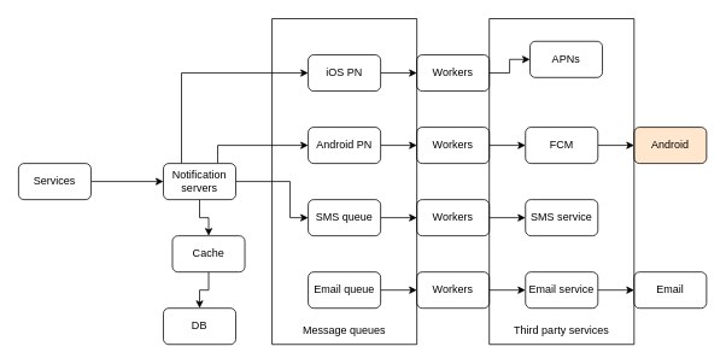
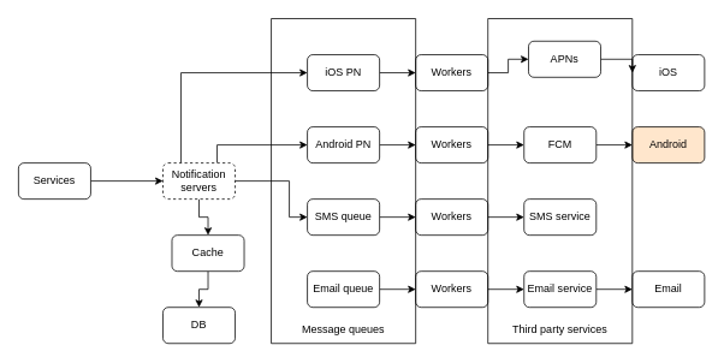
  <mxCell id="0" />
  <mxCell id="1" parent="0" />
  <mxCell id="2" style="edgeStyle=orthogonalEdgeStyle;rounded=0;orthogonalLoop=1;jettySize=auto;html=1;exitX=1;exitY=0.5;exitDx=0;exitDy=0;entryX=0;entryY=0.5;entryDx=0;entryDy=0;" edge="1" parent="1" source="3" target="8"><mxGeometry relative="1" as="geometry" /></mxCell>
  <mxCell id="3" value="Services" style="rounded=1;whiteSpace=wrap;html=1;" vertex="1" parent="1"><mxGeometry x="20" y="180" width="80" height="40" as="geometry" /></mxCell>
  <mxCell id="4" style="edgeStyle=orthogonalEdgeStyle;rounded=0;orthogonalLoop=1;jettySize=auto;html=1;exitX=0.5;exitY=1;exitDx=0;exitDy=0;entryX=0.5;entryY=0;entryDx=0;entryDy=0;" edge="1" parent="1" source="8" target="36"><mxGeometry relative="1" as="geometry" /></mxCell>
  <mxCell id="5" style="edgeStyle=orthogonalEdgeStyle;rounded=0;orthogonalLoop=1;jettySize=auto;html=1;exitX=0.25;exitY=0;exitDx=0;exitDy=0;entryX=0;entryY=0.5;entryDx=0;entryDy=0;" edge="1" parent="1" source="8" target="10"><mxGeometry relative="1" as="geometry" /></mxCell>
  <mxCell id="6" style="edgeStyle=orthogonalEdgeStyle;rounded=0;orthogonalLoop=1;jettySize=auto;html=1;exitX=0.75;exitY=0;exitDx=0;exitDy=0;entryX=0;entryY=0.5;entryDx=0;entryDy=0;" edge="1" parent="1" source="8" target="12"><mxGeometry relative="1" as="geometry" /></mxCell>
  <mxCell id="7" style="edgeStyle=orthogonalEdgeStyle;rounded=0;orthogonalLoop=1;jettySize=auto;html=1;exitX=1;exitY=0.5;exitDx=0;exitDy=0;entryX=0;entryY=0.5;entryDx=0;entryDy=0;" edge="1" parent="1" source="8" target="14"><mxGeometry relative="1" as="geometry"><Array as="points"><mxPoint x="320" y="200" /><mxPoint x="320" y="240" /></Array></mxGeometry></mxCell>
- <mxCell id="8" value="Notification servers" style="rounded=1;whiteSpace=wrap;html=1;" vertex="1" parent="1"><mxGeometry x="180" y="180" width="80" height="40" as="geometry" /></mxCell>
+ <mxCell id="8" value="Notification servers" style="rounded=1;whiteSpace=wrap;html=1;dashed=1;" vertex="1" parent="1"><mxGeometry x="180" y="180" width="80" height="40" as="geometry" /></mxCell>
  <mxCell id="9" style="edgeStyle=orthogonalEdgeStyle;rounded=0;orthogonalLoop=1;jettySize=auto;html=1;exitX=1;exitY=0.5;exitDx=0;exitDy=0;entryX=0;entryY=0.5;entryDx=0;entryDy=0;" edge="1" parent="1" source="10" target="18"><mxGeometry relative="1" as="geometry" /></mxCell>
  <mxCell id="10" value="iOS PN" style="rounded=1;whiteSpace=wrap;html=1;" vertex="1" parent="1"><mxGeometry x="340" y="60" width="80" height="40" as="geometry" /></mxCell>
  <mxCell id="11" style="edgeStyle=orthogonalEdgeStyle;rounded=0;orthogonalLoop=1;jettySize=auto;html=1;exitX=1;exitY=0.5;exitDx=0;exitDy=0;entryX=0;entryY=0.5;entryDx=0;entryDy=0;" edge="1" parent="1" source="12" target="20"><mxGeometry relative="1" as="geometry" /></mxCell>
  <mxCell id="12" value="Android PN" style="rounded=1;whiteSpace=wrap;html=1;" vertex="1" parent="1"><mxGeometry x="340" y="140" width="80" height="40" as="geometry" /></mxCell>
  <mxCell id="13" style="edgeStyle=orthogonalEdgeStyle;rounded=0;orthogonalLoop=1;jettySize=auto;html=1;exitX=1;exitY=0.5;exitDx=0;exitDy=0;entryX=0;entryY=0.5;entryDx=0;entryDy=0;" edge="1" parent="1" source="14" target="22"><mxGeometry relative="1" as="geometry" /></mxCell>
  <mxCell id="14" value="SMS queue" style="rounded=1;whiteSpace=wrap;html=1;" vertex="1" parent="1"><mxGeometry x="340" y="220" width="80" height="40" as="geometry" /></mxCell>
  <mxCell id="15" style="edgeStyle=orthogonalEdgeStyle;rounded=0;orthogonalLoop=1;jettySize=auto;html=1;exitX=1;exitY=0.5;exitDx=0;exitDy=0;" edge="1" parent="1" source="16" target="24"><mxGeometry relative="1" as="geometry" /></mxCell>
  <mxCell id="16" value="Email queue" style="rounded=1;whiteSpace=wrap;html=1;" vertex="1" parent="1"><mxGeometry x="340" y="300" width="80" height="40" as="geometry" /></mxCell>
  <mxCell id="17" style="edgeStyle=orthogonalEdgeStyle;rounded=0;orthogonalLoop=1;jettySize=auto;html=1;exitX=1;exitY=0.5;exitDx=0;exitDy=0;entryX=0;entryY=0.5;entryDx=0;entryDy=0;" edge="1" parent="1" source="18" target="29"><mxGeometry relative="1" as="geometry" /></mxCell>
  <mxCell id="18" value="Workers" style="rounded=1;whiteSpace=wrap;html=1;" vertex="1" parent="1"><mxGeometry x="460" y="60" width="80" height="40" as="geometry" /></mxCell>
  <mxCell id="19" style="edgeStyle=orthogonalEdgeStyle;rounded=0;orthogonalLoop=1;jettySize=auto;html=1;exitX=1;exitY=0.5;exitDx=0;exitDy=0;entryX=0;entryY=0.5;entryDx=0;entryDy=0;" edge="1" parent="1" source="20" target="31"><mxGeometry relative="1" as="geometry" /></mxCell>
  <mxCell id="20" value="Workers" style="rounded=1;whiteSpace=wrap;html=1;" vertex="1" parent="1"><mxGeometry x="460" y="140" width="80" height="40" as="geometry" /></mxCell>
  <mxCell id="21" style="edgeStyle=orthogonalEdgeStyle;rounded=0;orthogonalLoop=1;jettySize=auto;html=1;exitX=1;exitY=0.5;exitDx=0;exitDy=0;entryX=0;entryY=0.5;entryDx=0;entryDy=0;" edge="1" parent="1" source="22" target="32"><mxGeometry relative="1" as="geometry" /></mxCell>
  <mxCell id="22" value="Workers" style="rounded=1;whiteSpace=wrap;html=1;" vertex="1" parent="1"><mxGeometry x="460" y="220" width="80" height="40" as="geometry" /></mxCell>
  <mxCell id="23" style="edgeStyle=orthogonalEdgeStyle;rounded=0;orthogonalLoop=1;jettySize=auto;html=1;exitX=1;exitY=0.5;exitDx=0;exitDy=0;entryX=0;entryY=0.5;entryDx=0;entryDy=0;" edge="1" parent="1" source="24" target="34"><mxGeometry relative="1" as="geometry" /></mxCell>
  <mxCell id="24" value="Workers" style="rounded=1;whiteSpace=wrap;html=1;" vertex="1" parent="1"><mxGeometry x="460" y="300" width="80" height="40" as="geometry" /></mxCell>
+ <mxCell id="25" value="iOS" style="rounded=1;whiteSpace=wrap;html=1;" vertex="1" parent="1"><mxGeometry x="700" y="60" width="80" height="40" as="geometry" /></mxCell>
  <mxCell id="26" value="Android" style="rounded=1;whiteSpace=wrap;html=1;fillColor=#ffe6cc;" vertex="1" parent="1"><mxGeometry x="700" y="140" width="80" height="40" as="geometry" /></mxCell>
  <mxCell id="27" value="Email" style="rounded=1;whiteSpace=wrap;html=1;" vertex="1" parent="1"><mxGeometry x="700" y="300" width="80" height="40" as="geometry" /></mxCell>
+ <mxCell id="28" style="edgeStyle=orthogonalEdgeStyle;rounded=0;orthogonalLoop=1;jettySize=auto;html=1;exitX=1;exitY=0.5;exitDx=0;exitDy=0;entryX=0;entryY=0.5;entryDx=0;entryDy=0;" edge="1" parent="1" source="29" target="25"><mxGeometry relative="1" as="geometry" /></mxCell>
  <mxCell id="29" value="APNs" style="rounded=1;whiteSpace=wrap;html=1;" vertex="1" parent="1"><mxGeometry x="585" y="45" width="80" height="40" as="geometry" /></mxCell>
  <mxCell id="30" style="edgeStyle=orthogonalEdgeStyle;rounded=0;orthogonalLoop=1;jettySize=auto;html=1;exitX=1;exitY=0.5;exitDx=0;exitDy=0;entryX=0;entryY=0.5;entryDx=0;entryDy=0;" edge="1" parent="1" source="31" target="26"><mxGeometry relative="1" as="geometry" /></mxCell>
  <mxCell id="31" value="FCM" style="rounded=1;whiteSpace=wrap;html=1;" vertex="1" parent="1"><mxGeometry x="580" y="140" width="80" height="40" as="geometry" /></mxCell>
  <mxCell id="32" value="SMS service" style="rounded=1;whiteSpace=wrap;html=1;" vertex="1" parent="1"><mxGeometry x="580" y="220" width="80" height="40" as="geometry" /></mxCell>
  <mxCell id="33" style="edgeStyle=orthogonalEdgeStyle;rounded=0;orthogonalLoop=1;jettySize=auto;html=1;exitX=1;exitY=0.5;exitDx=0;exitDy=0;entryX=0;entryY=0.5;entryDx=0;entryDy=0;" edge="1" parent="1" source="34" target="27"><mxGeometry relative="1" as="geometry" /></mxCell>
  <mxCell id="34" value="Email service" style="rounded=1;whiteSpace=wrap;html=1;" vertex="1" parent="1"><mxGeometry x="580" y="300" width="80" height="40" as="geometry" /></mxCell>
  <mxCell id="35" style="edgeStyle=orthogonalEdgeStyle;rounded=0;orthogonalLoop=1;jettySize=auto;html=1;exitX=0.5;exitY=1;exitDx=0;exitDy=0;entryX=0.5;entryY=0;entryDx=0;entryDy=0;" edge="1" parent="1" source="36" target="37"><mxGeometry relative="1" as="geometry" /></mxCell>
  <mxCell id="36" value="Cache" style="rounded=1;whiteSpace=wrap;html=1;" vertex="1" parent="1"><mxGeometry x="190" y="260" width="80" height="40" as="geometry" /></mxCell>
  <mxCell id="37" value="DB" style="rounded=1;whiteSpace=wrap;html=1;" vertex="1" parent="1"><mxGeometry x="180" y="340" width="80" height="40" as="geometry" /></mxCell>
  <mxCell id="38" value="" style="swimlane;startSize=0;" vertex="1" parent="1"><mxGeometry x="540" width="160" height="360" as="geometry" y="20" /></mxCell>
  <mxCell id="39" value="" style="swimlane;startSize=0;" vertex="1" parent="1"><mxGeometry x="300" width="160" height="360" as="geometry" y="20" /></mxCell>
  <mxCell id="40" value="Message queues" style="text;html=1;strokeColor=none;fillColor=none;align=center;verticalAlign=middle;whiteSpace=wrap;rounded=0;" vertex="1" parent="39"><mxGeometry y="330" width="160" height="30" as="geometry" /></mxCell>
  <mxCell id="41" value="Third party services" style="text;html=1;strokeColor=none;fillColor=none;align=center;verticalAlign=middle;whiteSpace=wrap;rounded=0;" vertex="1" parent="1"><mxGeometry x="540" y="350" width="160" height="30" as="geometry" /></mxCell>
